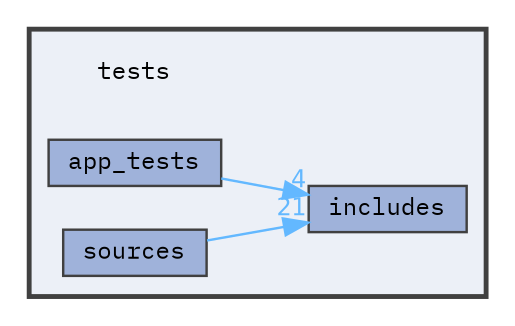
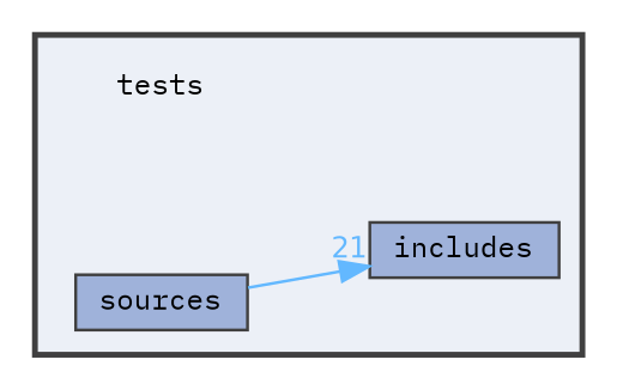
  digraph {
    compound=true
    fontname="IBM Plex Mono"
    rankdir=LR
    node [fontname="IBM Plex Mono" fontsize=10 shape=box color=grey25 fillcolor="#9fb2da" style=filled]
    edge [color=steelblue1 fontcolor=steelblue1 fontname="IBM Plex Mono" fontsize=10 labeldistance=1.5 labelfontname=Helvetica labelfontsize=10]
    n1 [height=0.2 label=tests shape=plaintext width=0.4 color="" fillcolor="" style=""]
-   n2 [height=0.2 label=app_tests width=0.4]
    n3 [height=0.2 label=includes width=0.4]
    n4 [height=0.2 label=sources width=0.4]
    subgraph cluster_1 {
      bgcolor="#ecf0f7"
      fontsize=10
      pencolor=grey25
      style="filled,bold"
      n1
-     n2
      n3
      n4
    }
-   n2 -> n3 [headlabel=4]
    n4 -> n3 [headlabel=21]
  }
